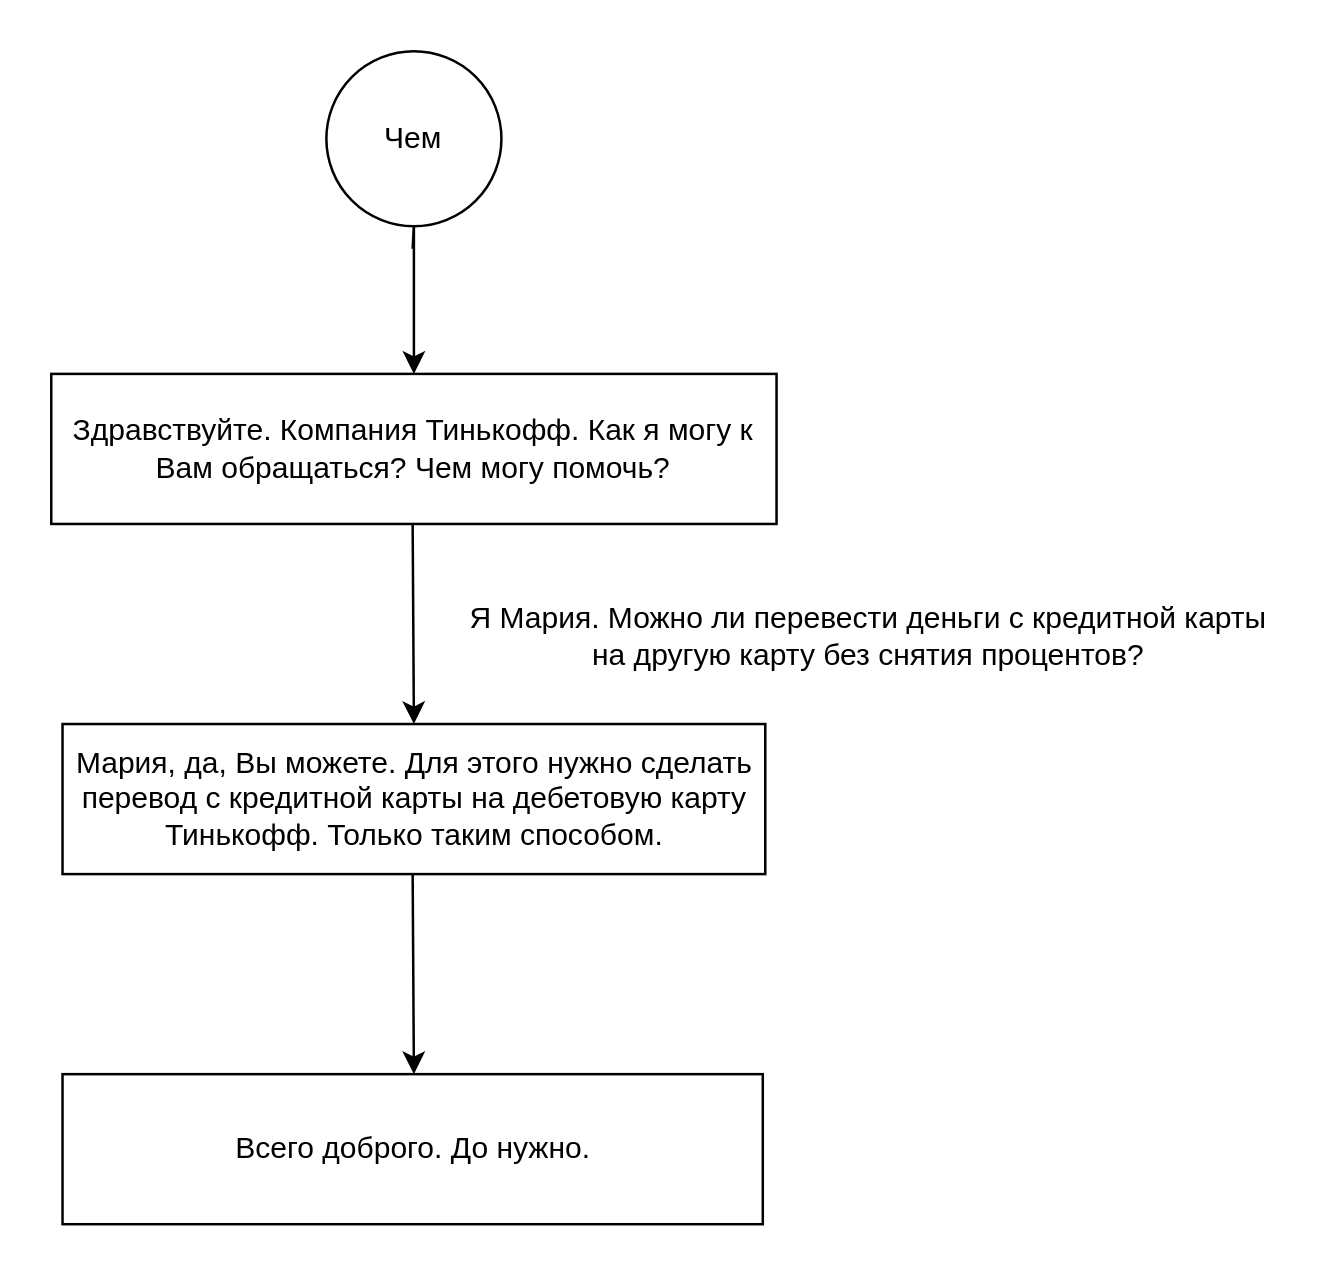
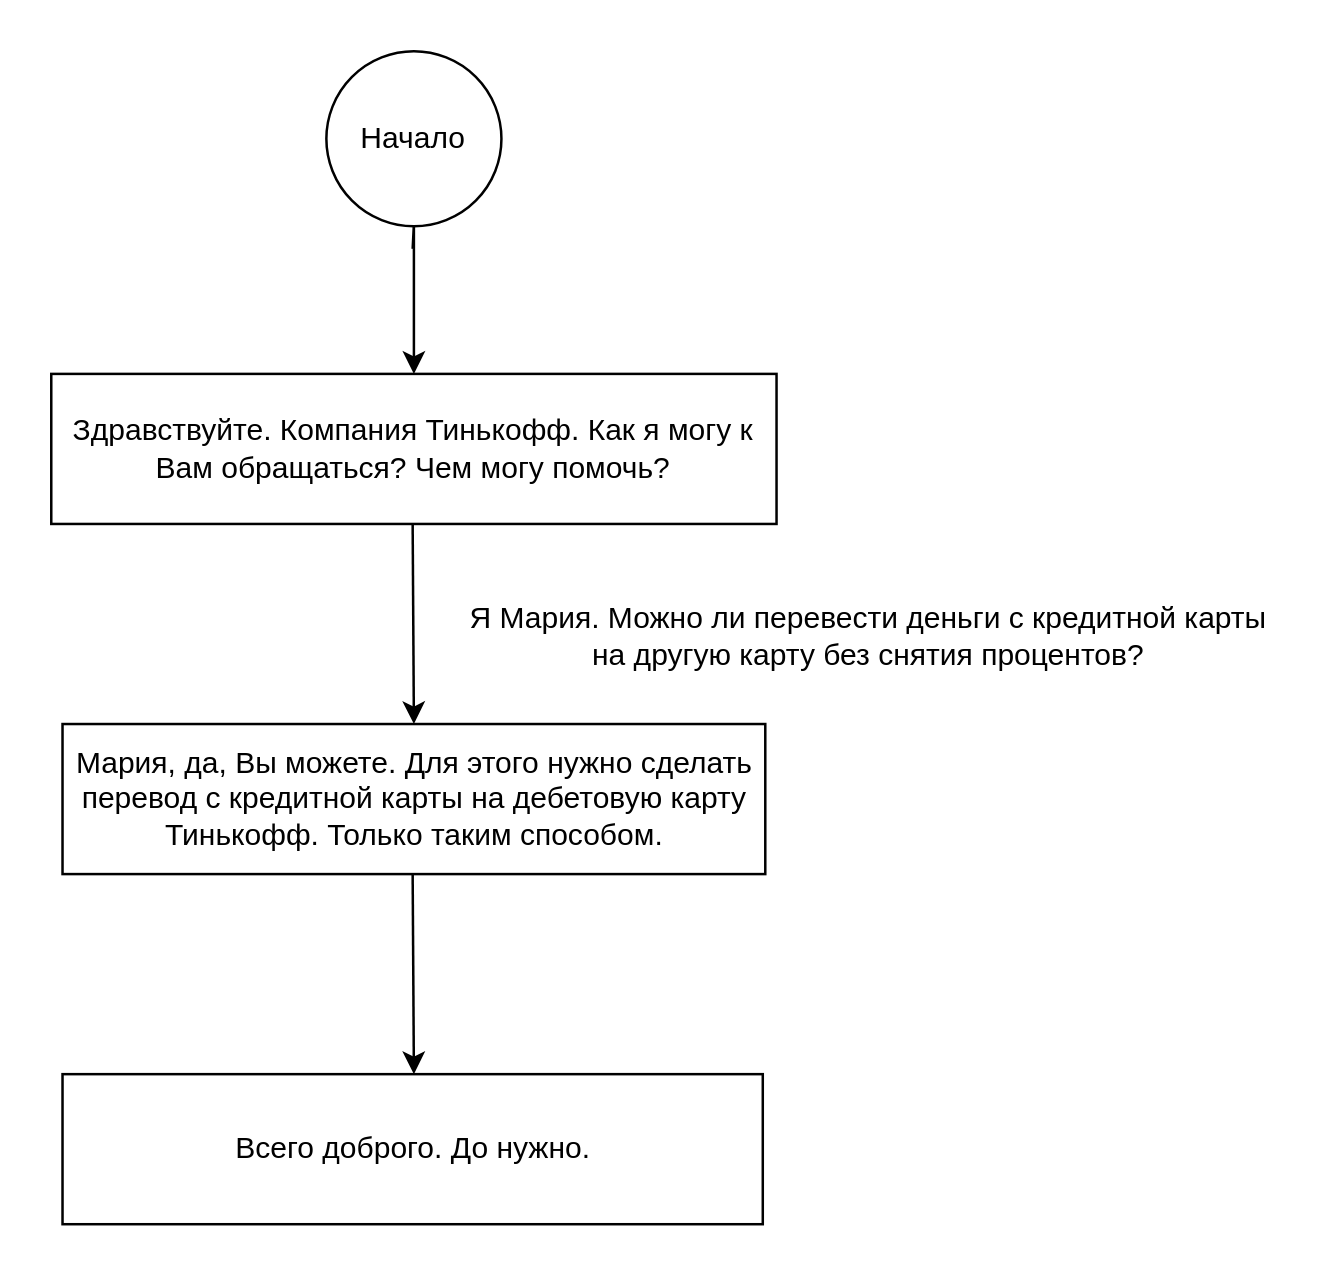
  <mxCell id="0" />
  <mxCell id="1" parent="0" />
  <mxCell id="2" value="" style="endArrow=classic;html=1;rounded=0;" edge="1" parent="1"><mxGeometry width="50" height="50" relative="1" as="geometry"><mxPoint x="164.5" y="99" as="sourcePoint" /><mxPoint x="165" y="149" as="targetPoint" /><Array as="points"><mxPoint x="165" y="89" /></Array></mxGeometry></mxCell>
  <mxCell id="3" value="" style="endArrow=classic;html=1;rounded=0;" edge="1" parent="1"><mxGeometry width="50" height="50" relative="1" as="geometry"><mxPoint x="164.5" y="209" as="sourcePoint" /><mxPoint x="165" y="289" as="targetPoint" /></mxGeometry></mxCell>
  <mxCell id="4" value="Мария, да, Вы можете. Для этого нужно сделать перевод с кредитной карты на дебетовую карту Тинькофф. Только таким способом." style="rounded=0;whiteSpace=wrap;html=1;" vertex="1" parent="1"><mxGeometry x="24.5" y="289" width="281" height="60" as="geometry" /></mxCell>
  <mxCell id="5" value="" style="endArrow=classic;html=1;rounded=0;" edge="1" parent="1"><mxGeometry width="50" height="50" relative="1" as="geometry"><mxPoint x="164.5" y="349" as="sourcePoint" /><mxPoint x="165" y="429" as="targetPoint" /></mxGeometry></mxCell>
  <mxCell id="6" value="Я Мария. Можно ли перевести деньги с кредитной карты на другую карту без снятия процентов?" style="text;html=1;align=center;verticalAlign=middle;whiteSpace=wrap;rounded=0;" vertex="1" parent="1"><mxGeometry x="179" y="239" width="336" height="30" as="geometry" /></mxCell>
  <mxCell id="7" value="Здравствуйте. Компания Тинькофф. Как я могу к Вам обращаться? Чем могу помочь?" style="rounded=0;whiteSpace=wrap;html=1;" vertex="1" parent="1"><mxGeometry x="20" y="149" width="290" height="60" as="geometry" /></mxCell>
- <mxCell id="8" value="Чем" style="ellipse;whiteSpace=wrap;html=1;aspect=fixed;" vertex="1" parent="1"><mxGeometry x="130" y="20" width="70" height="70" as="geometry" /></mxCell>
+ <mxCell id="8" value="Начало" style="ellipse;whiteSpace=wrap;html=1;aspect=fixed;" vertex="1" parent="1"><mxGeometry x="130" y="20" width="70" height="70" as="geometry" /></mxCell>
  <mxCell id="9" value="Всего доброго. До нужно." style="rounded=0;whiteSpace=wrap;html=1;" vertex="1" parent="1"><mxGeometry x="24.5" y="429" width="280" height="60" as="geometry" /></mxCell>
